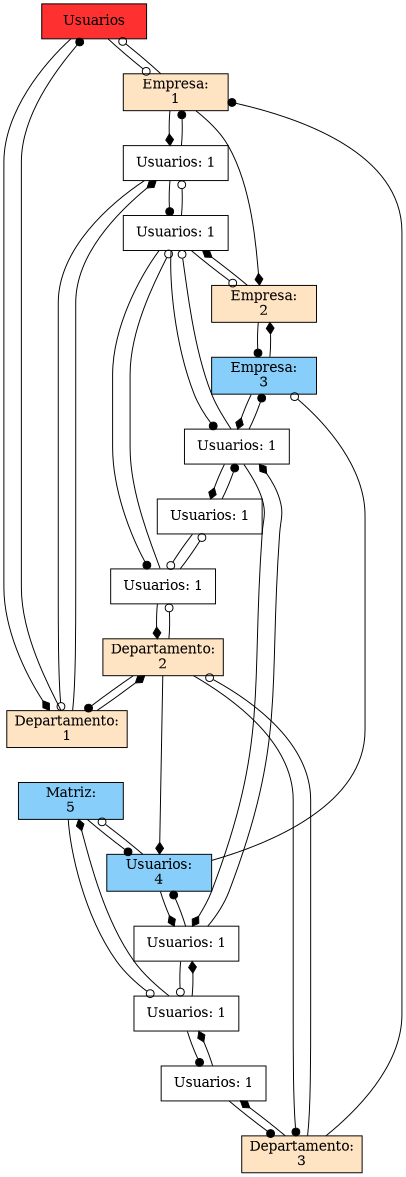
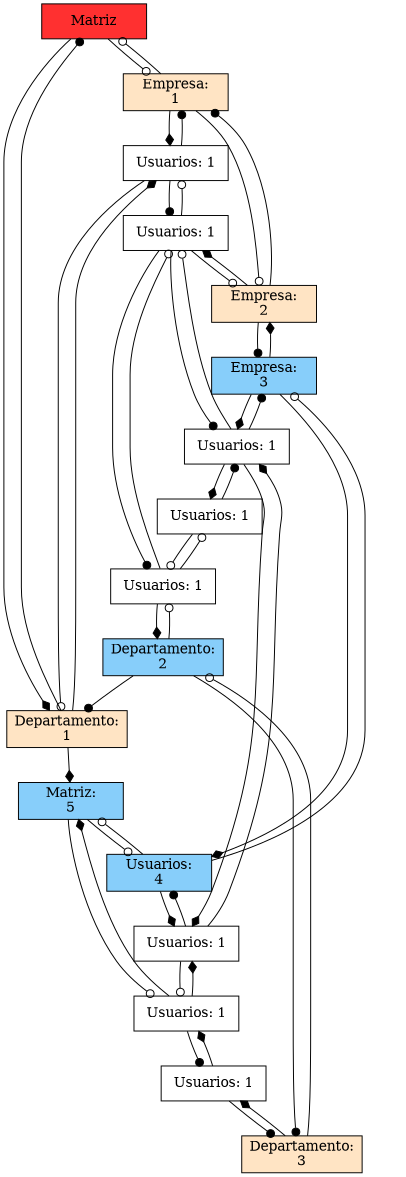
  digraph {
    node [shape=box style=filled]
    edge [arrowhead=odot]
-   n1 [fillcolor=firebrick1 label=Usuarios width=1.5]
+   n1 [fillcolor=firebrick1 label=Matriz width=1.5]
    n2 [fillcolor=bisque1 label="Empresa:\n1" width=1.5]
    n3 [fillcolor=bisque1 label="Departamento:\n1" width=1.5]
    n4 [fillcolor=bisque1 label="Empresa:\n2" width=1.5]
    n5 [label="Usuarios: 1" width=1.5 style=""]
-   n6 [fillcolor=bisque1 label="Departamento:\n2" width=1.5]
+   n6 [fillcolor=lightskyblue label="Departamento:\n2" width=1.5]
    n7 [fillcolor=lightskyblue label="Empresa:\n3" width=1.5]
    n8 [label="Usuarios: 1" width=1.5 style=""]
    n9 [fillcolor=lightskyblue label="Usuarios:\n4" width=1.5]
    n10 [label="Usuarios: 1" width=1.5 style=""]
    n11 [label="Usuarios: 1" width=1.5 style=""]
    n12 [fillcolor=lightskyblue label="Matriz:\n5" width=1.5]
    n13 [label="Usuarios: 1" width=1.5 style=""]
    n14 [label="Usuarios: 1" width=1.5 style=""]
    n15 [label="Usuarios: 1" width=1.5 style=""]
    n16 [label="Usuarios: 1" width=1.5 style=""]
    n17 [fillcolor=bisque1 label="Departamento:\n3" width=1.5]
    n1 -> n2
    n1 -> n3 [arrowhead=diamond]
    n2 -> n1
-   n2 -> n4 [arrowhead=diamond]
+   n2 -> n4
    n2 -> n5 [arrowhead=diamond]
    n3 -> n1 [arrowhead=dot]
    n3 -> n5 [arrowhead=diamond]
-   n3 -> n6 [arrowhead=diamond]
-   n17 -> n2 [arrowhead=dot]
+   n3 -> n12 [arrowhead=diamond]
+   n4 -> n2 [arrowhead=dot]
    n4 -> n7 [arrowhead=dot]
    n4 -> n8 [arrowhead=diamond]
    n5 -> n2 [arrowhead=dot]
    n5 -> n3
    n5 -> n8 [arrowhead=dot]
    n6 -> n3 [arrowhead=dot]
    n6 -> n11
    n6 -> n17 [arrowhead=dot]
    n7 -> n4 [arrowhead=diamond]
-   n6 -> n9 [arrowhead=diamond]
+   n7 -> n9 [arrowhead=diamond]
    n7 -> n10 [arrowhead=diamond]
    n8 -> n4
    n8 -> n5
    n8 -> n10 [arrowhead=dot]
    n8 -> n11 [arrowhead=dot]
    n9 -> n7
    n9 -> n12
    n9 -> n13 [arrowhead=diamond]
    n10 -> n7 [arrowhead=dot]
    n10 -> n8
    n10 -> n13 [arrowhead=diamond]
    n10 -> n14 [arrowhead=diamond]
    n11 -> n6 [arrowhead=diamond]
    n11 -> n8
    n11 -> n14
-   n12 -> n9 [arrowhead=dot]
+   n12 -> n9
    n12 -> n15
    n13 -> n9 [arrowhead=dot]
    n13 -> n10 [arrowhead=diamond]
    n13 -> n15
    n14 -> n10 [arrowhead=dot]
    n14 -> n11
    n15 -> n12 [arrowhead=diamond]
    n15 -> n13 [arrowhead=diamond]
    n15 -> n16 [arrowhead=dot]
    n16 -> n15 [arrowhead=diamond]
    n16 -> n17 [arrowhead=dot]
    n17 -> n6
    n17 -> n16 [arrowhead=diamond]
  }
